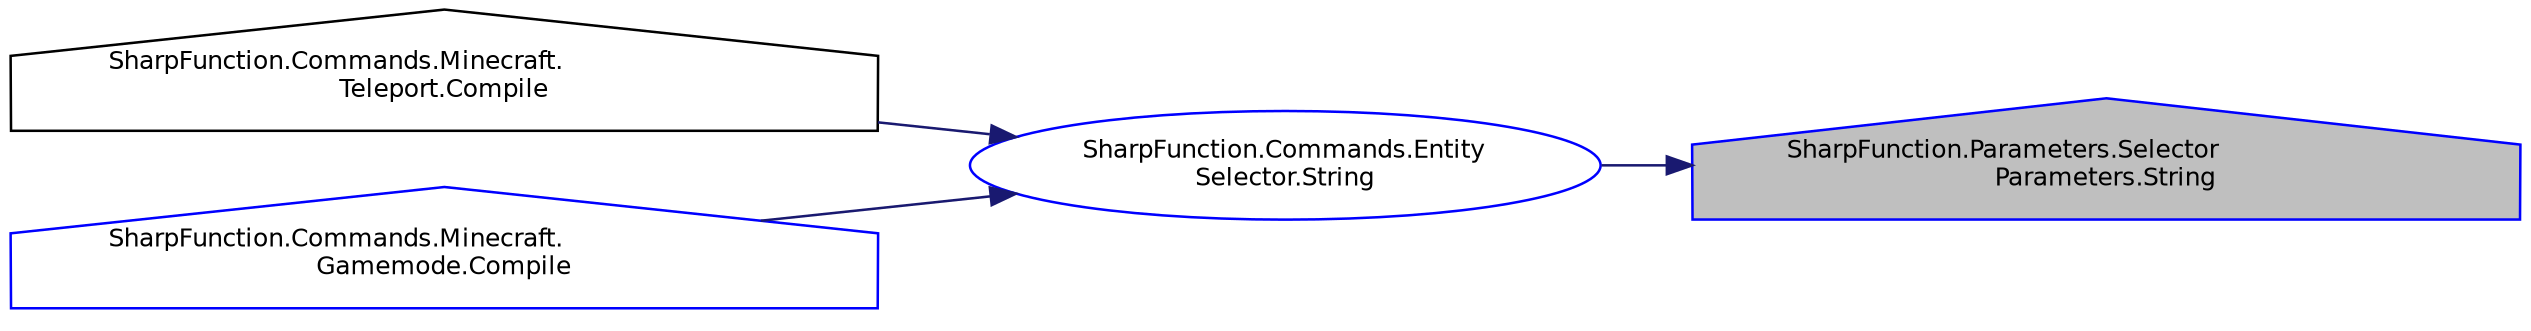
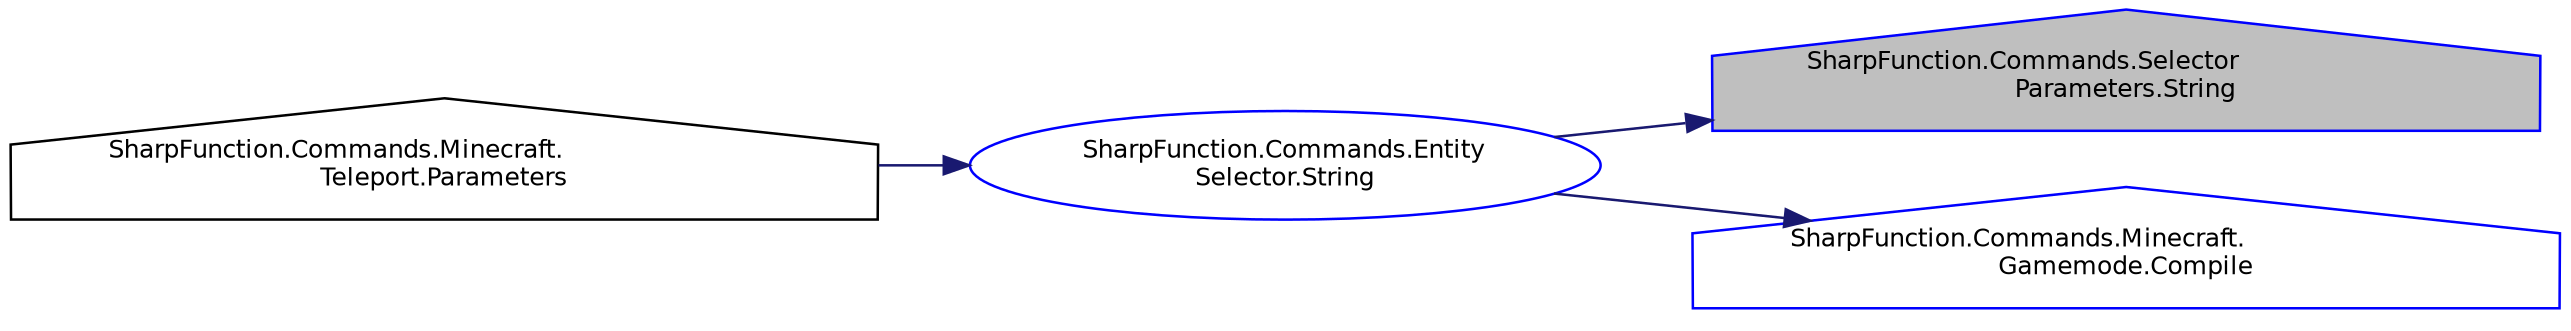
  digraph {
    rankdir=RL
    node [color=blue fillcolor=white fontname=Helvetica fontsize=10 shape=house style=filled]
    edge [color=midnightblue dir=back fontname=Helvetica fontsize=10 labelfontname=Helvetica labelfontsize=10 style=solid]
-   n1 [fillcolor=grey75 fontcolor=black height=0.2 label="SharpFunction.Parameters.Selector\lParameters.String" width=0.4]
+   n1 [fillcolor=grey75 fontcolor=black height=0.2 label="SharpFunction.Commands.Selector\lParameters.String" width=0.4]
    n2 [height=0.2 label="SharpFunction.Commands.Entity\lSelector.String" shape=ellipse width=0.4]
-   n3 [color=black height=0.2 label="SharpFunction.Commands.Minecraft.\lTeleport.Compile" width=0.4]
+   n3 [color=black height=0.2 label="SharpFunction.Commands.Minecraft.\lTeleport.Parameters" width=0.4]
    n4 [height=0.2 label="SharpFunction.Commands.Minecraft.\lGamemode.Compile" width=0.4]
    n1 -> n2
    n2 -> n3
-   n2 -> n4
+   n4 -> n2
  }
